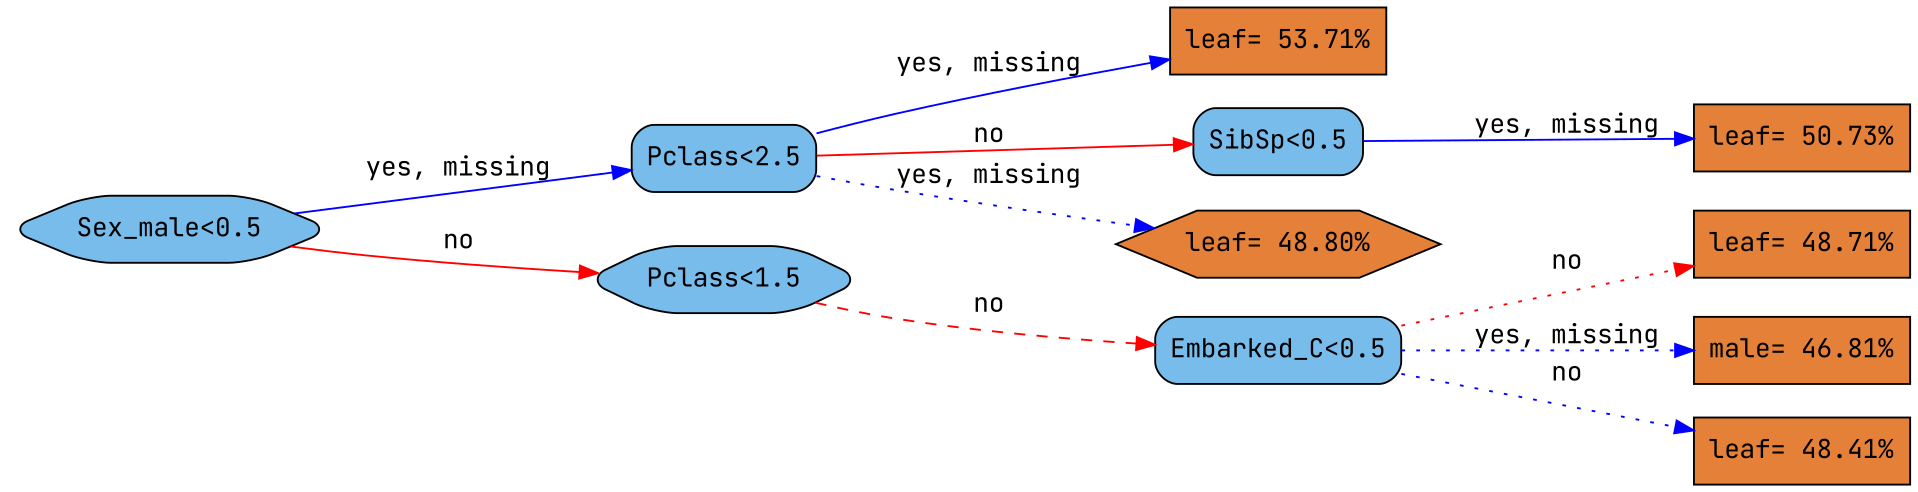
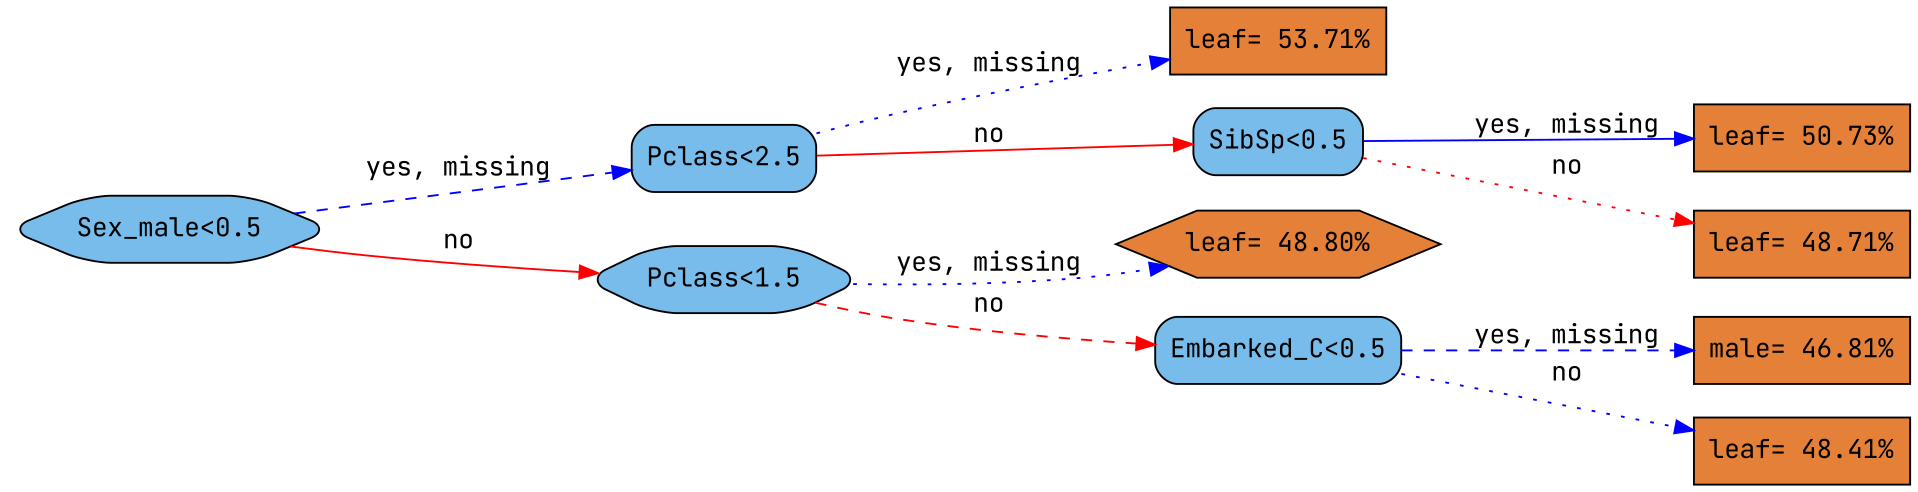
  digraph {
    fontname="JetBrains Mono"
    rankdir=LR
    node [fillcolor="#e48038" fontname="JetBrains Mono" shape=box style=filled]
    edge [color="#0000FF" fontname="JetBrains Mono" style=solid]
    n1 [fillcolor="#78bceb" label="Sex_male<0.5" shape=hexagon style="filled,rounded"]
    n2 [fillcolor="#78bceb" label="Pclass<2.5" style="filled,rounded"]
    n3 [fillcolor="#78bceb" label="Pclass<1.5" shape=hexagon style="filled,rounded"]
    n4 [label="leaf= 53.71%"]
    n5 [fillcolor="#78bceb" label="SibSp<0.5" style="filled,rounded"]
    n6 [label="leaf= 48.80%" shape=hexagon]
    n7 [fillcolor="#78bceb" label="Embarked_C<0.5" style="filled,rounded"]
    n8 [label="leaf= 50.73%"]
    n9 [label="leaf= 48.71%"]
    n10 [label="male= 46.81%"]
    n11 [label="leaf= 48.41%"]
-   n1 -> n2 [label="yes, missing"]
+   n1 -> n2 [label="yes, missing" style=dashed]
    n1 -> n3 [color="#FF0000" label=no]
-   n2 -> n4 [label="yes, missing"]
+   n2 -> n4 [label="yes, missing" style=dotted]
    n2 -> n5 [color="#FF0000" label=no]
-   n2 -> n6 [label="yes, missing" style=dotted]
+   n3 -> n6 [label="yes, missing" style=dotted]
    n3 -> n7 [color="#FF0000" label=no style=dashed]
    n5 -> n8 [label="yes, missing"]
-   n7 -> n9 [color="#FF0000" label=no style=dotted]
-   n7 -> n10 [label="yes, missing" style=dotted]
+   n5 -> n9 [color="#FF0000" label=no style=dotted]
+   n7 -> n10 [label="yes, missing" style=dashed]
    n7 -> n11 [label=no style=dotted]
  }
